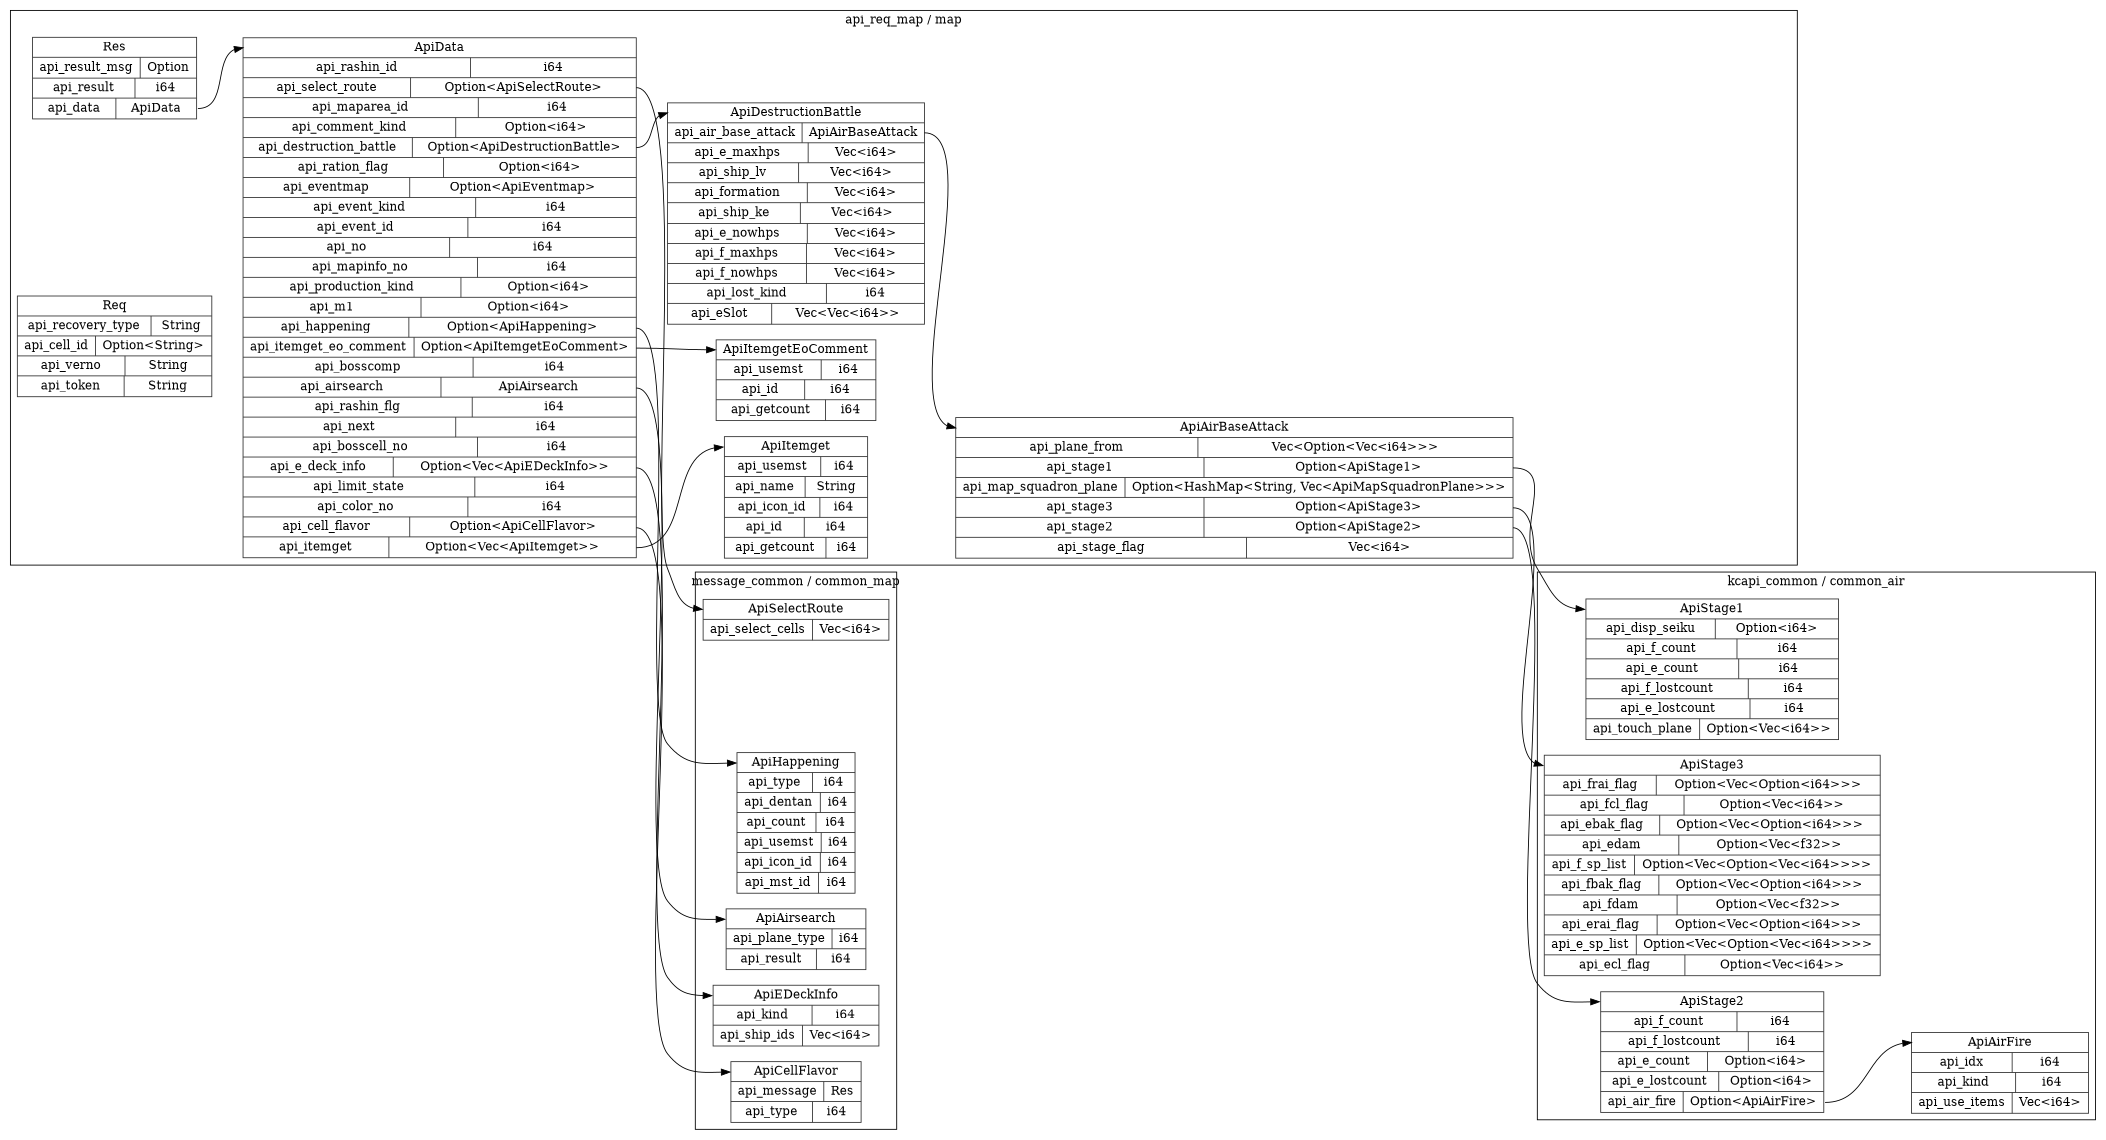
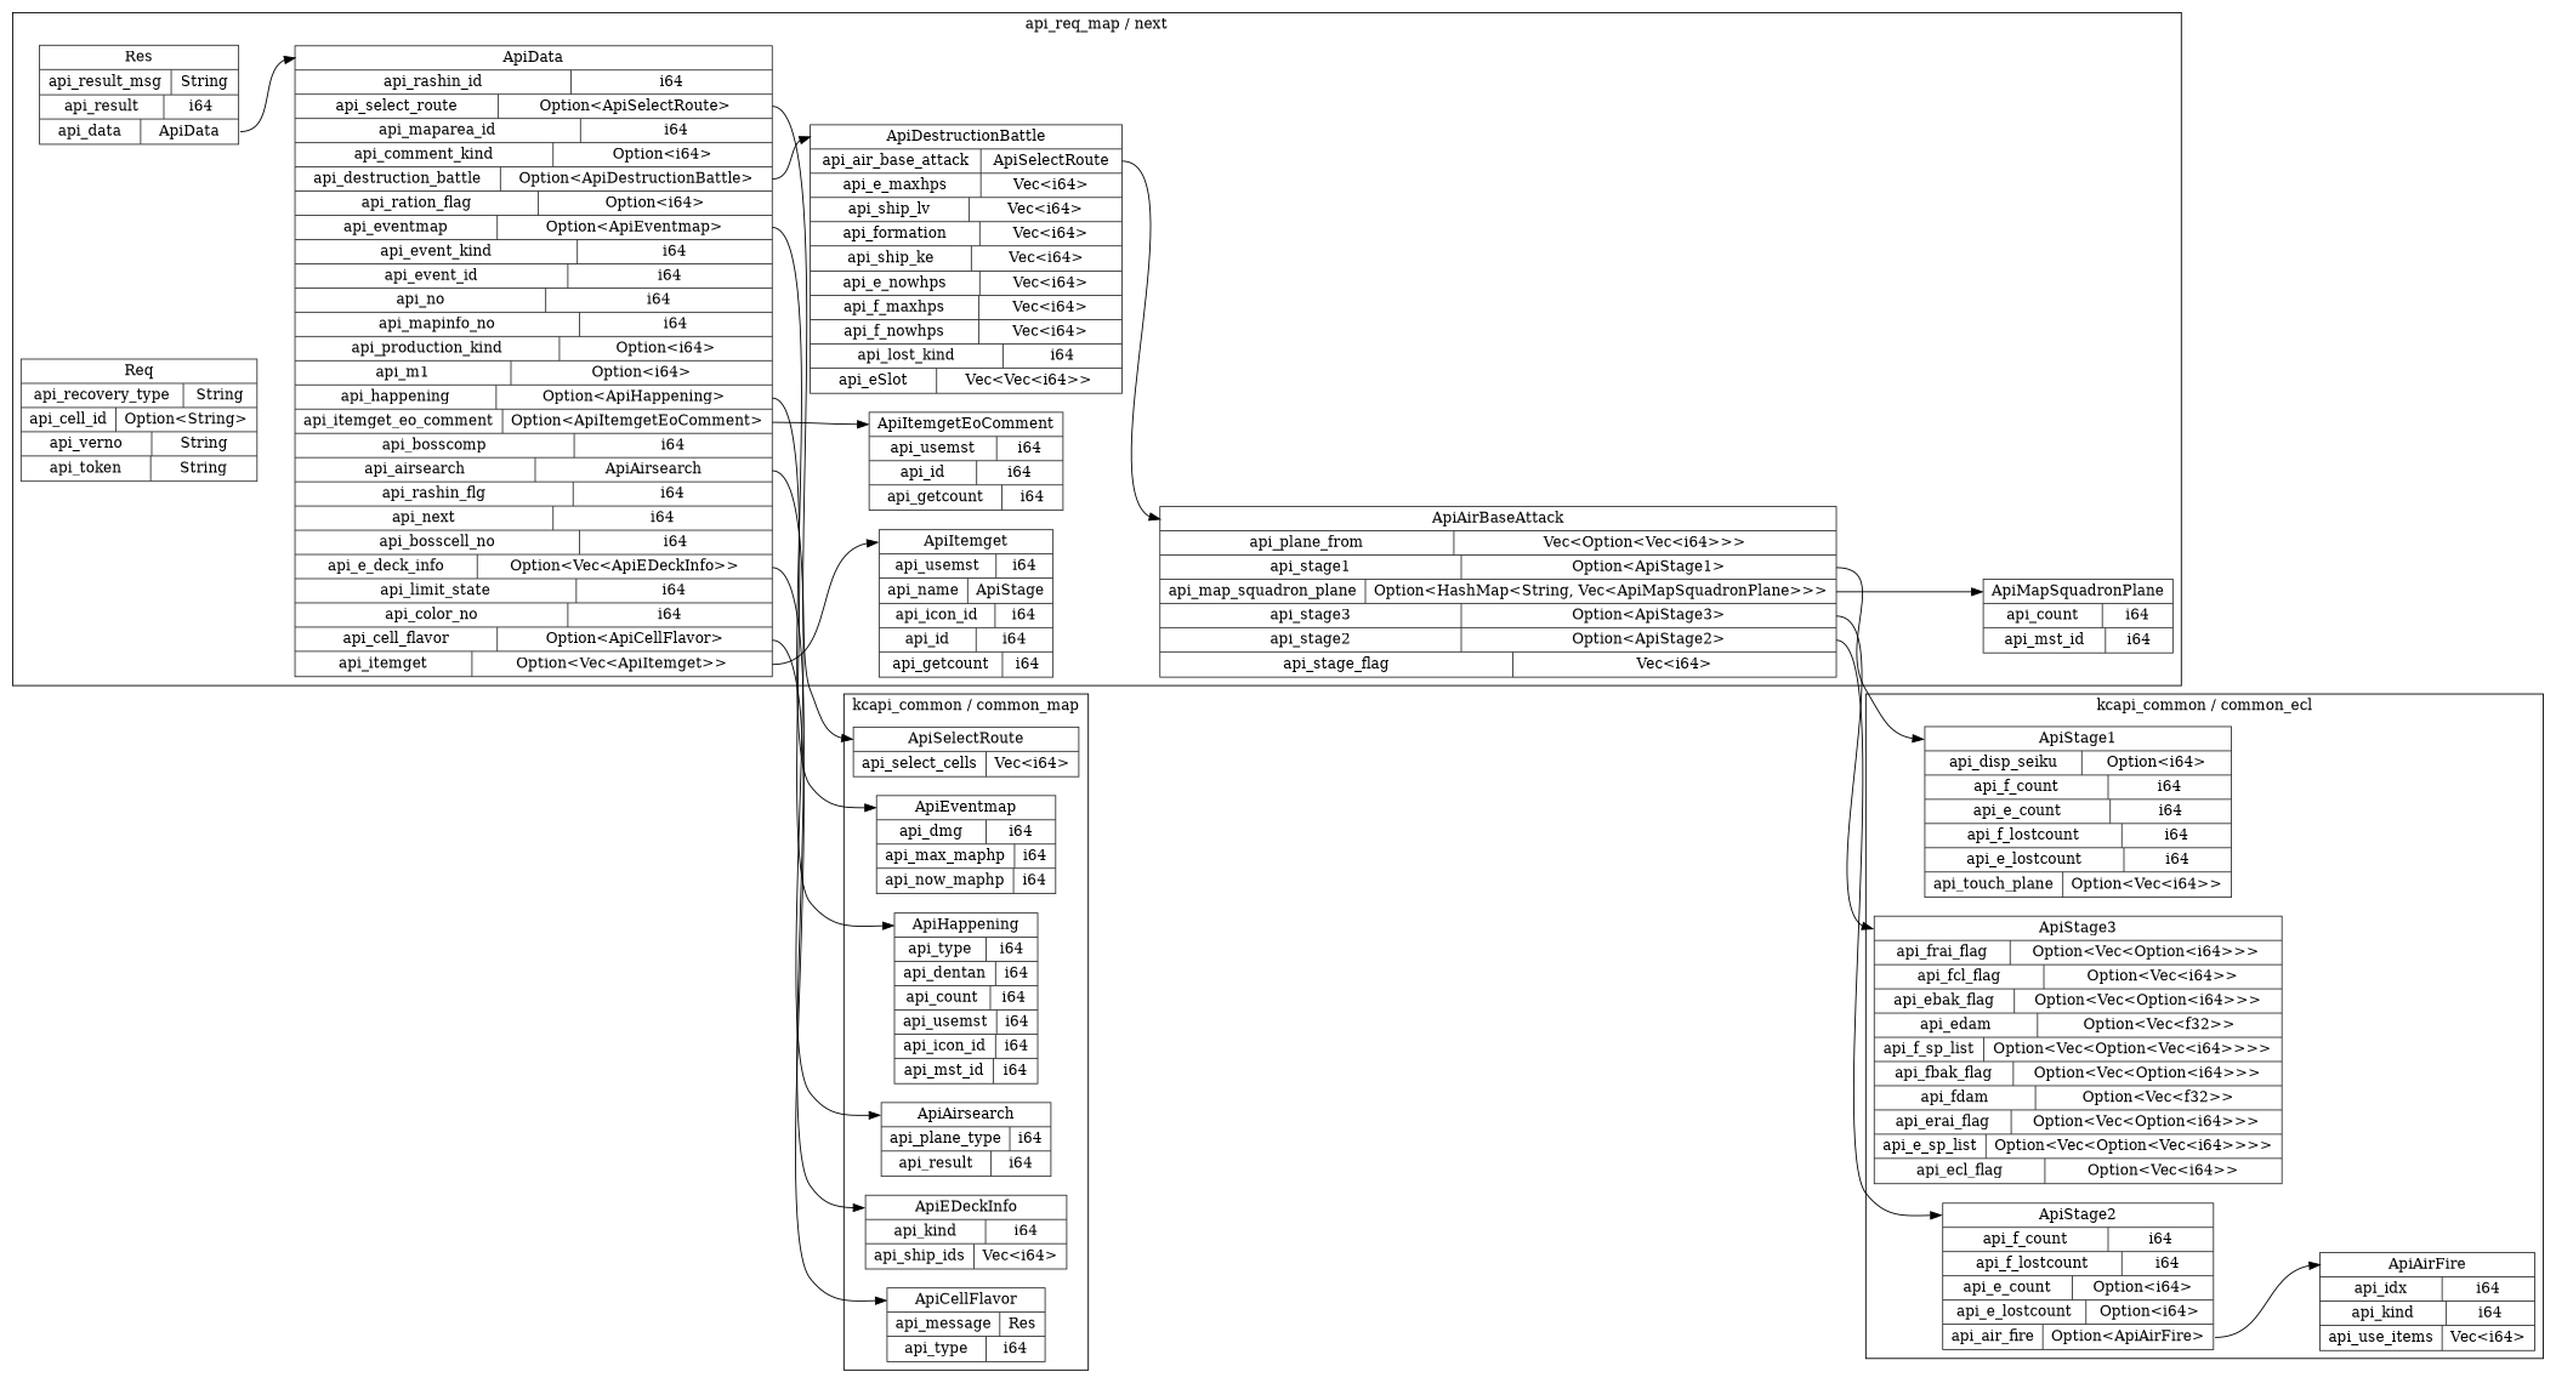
  digraph {
    rankdir=LR
    node [color=gray20 shape=record style=solid]
-   n1 [label="<ApiItemget> ApiItemget  | { api_usemst | <api_usemst> i64 } | { api_name | <api_name> String } | { api_icon_id | <api_icon_id> i64 } | { api_id | <api_id> i64 } | { api_getcount | <api_getcount> i64 }"]
-   n2 [label="<Res> Res  | { api_result_msg | <api_result_msg> Option } | { api_result | <api_result> i64 } | { api_data | <api_data> ApiData }"]
+   n1 [label="<ApiItemget> ApiItemget  | { api_usemst | <api_usemst> i64 } | { api_name | <api_name> ApiStage } | { api_icon_id | <api_icon_id> i64 } | { api_id | <api_id> i64 } | { api_getcount | <api_getcount> i64 }"]
+   n2 [label="<Res> Res  | { api_result_msg | <api_result_msg> String } | { api_result | <api_result> i64 } | { api_data | <api_data> ApiData }"]
    n3 [label="<ApiData> ApiData  | { api_rashin_id | <api_rashin_id> i64 } | { api_select_route | <api_select_route> Option\<ApiSelectRoute\> } | { api_maparea_id | <api_maparea_id> i64 } | { api_comment_kind | <api_comment_kind> Option\<i64\> } | { api_destruction_battle | <api_destruction_battle> Option\<ApiDestructionBattle\> } | { api_ration_flag | <api_ration_flag> Option\<i64\> } | { api_eventmap | <api_eventmap> Option\<ApiEventmap\> } | { api_event_kind | <api_event_kind> i64 } | { api_event_id | <api_event_id> i64 } | { api_no | <api_no> i64 } | { api_mapinfo_no | <api_mapinfo_no> i64 } | { api_production_kind | <api_production_kind> Option\<i64\> } | { api_m1 | <api_m1> Option\<i64\> } | { api_happening | <api_happening> Option\<ApiHappening\> } | { api_itemget_eo_comment | <api_itemget_eo_comment> Option\<ApiItemgetEoComment\> } | { api_bosscomp | <api_bosscomp> i64 } | { api_airsearch | <api_airsearch> ApiAirsearch } | { api_rashin_flg | <api_rashin_flg> i64 } | { api_next | <api_next> i64 } | { api_bosscell_no | <api_bosscell_no> i64 } | { api_e_deck_info | <api_e_deck_info> Option\<Vec\<ApiEDeckInfo\>\> } | { api_limit_state | <api_limit_state> i64 } | { api_color_no | <api_color_no> i64 } | { api_cell_flavor | <api_cell_flavor> Option\<ApiCellFlavor\> } | { api_itemget | <api_itemget> Option\<Vec\<ApiItemget\>\> }"]
-   n4 [label="<ApiDestructionBattle> ApiDestructionBattle  | { api_air_base_attack | <api_air_base_attack> ApiAirBaseAttack } | { api_e_maxhps | <api_e_maxhps> Vec\<i64\> } | { api_ship_lv | <api_ship_lv> Vec\<i64\> } | { api_formation | <api_formation> Vec\<i64\> } | { api_ship_ke | <api_ship_ke> Vec\<i64\> } | { api_e_nowhps | <api_e_nowhps> Vec\<i64\> } | { api_f_maxhps | <api_f_maxhps> Vec\<i64\> } | { api_f_nowhps | <api_f_nowhps> Vec\<i64\> } | { api_lost_kind | <api_lost_kind> i64 } | { api_eSlot | <api_eSlot> Vec\<Vec\<i64\>\> }"]
+   n4 [label="<ApiDestructionBattle> ApiDestructionBattle  | { api_air_base_attack | <api_air_base_attack> ApiSelectRoute } | { api_e_maxhps | <api_e_maxhps> Vec\<i64\> } | { api_ship_lv | <api_ship_lv> Vec\<i64\> } | { api_formation | <api_formation> Vec\<i64\> } | { api_ship_ke | <api_ship_ke> Vec\<i64\> } | { api_e_nowhps | <api_e_nowhps> Vec\<i64\> } | { api_f_maxhps | <api_f_maxhps> Vec\<i64\> } | { api_f_nowhps | <api_f_nowhps> Vec\<i64\> } | { api_lost_kind | <api_lost_kind> i64 } | { api_eSlot | <api_eSlot> Vec\<Vec\<i64\>\> }"]
    n5 [label="<ApiItemgetEoComment> ApiItemgetEoComment  | { api_usemst | <api_usemst> i64 } | { api_id | <api_id> i64 } | { api_getcount | <api_getcount> i64 }"]
    n6 [label="<ApiAirBaseAttack> ApiAirBaseAttack  | { api_plane_from | <api_plane_from> Vec\<Option\<Vec\<i64\>\>\> } | { api_stage1 | <api_stage1> Option\<ApiStage1\> } | { api_map_squadron_plane | <api_map_squadron_plane> Option\<HashMap\<String, Vec\<ApiMapSquadronPlane\>\>\> } | { api_stage3 | <api_stage3> Option\<ApiStage3\> } | { api_stage2 | <api_stage2> Option\<ApiStage2\> } | { api_stage_flag | <api_stage_flag> Vec\<i64\> }"]
+   n7 [label="<ApiMapSquadronPlane> ApiMapSquadronPlane  | { api_count | <api_count> i64 } | { api_mst_id | <api_mst_id> i64 }"]
    n8 [label="<Req> Req  | { api_recovery_type | <api_recovery_type> String } | { api_cell_id | <api_cell_id> Option\<String\> } | { api_verno | <api_verno> String } | { api_token | <api_token> String }"]
    n9 [label="<ApiStage1> ApiStage1  | { api_disp_seiku | <api_disp_seiku> Option\<i64\> } | { api_f_count | <api_f_count> i64 } | { api_e_count | <api_e_count> i64 } | { api_f_lostcount | <api_f_lostcount> i64 } | { api_e_lostcount | <api_e_lostcount> i64 } | { api_touch_plane | <api_touch_plane> Option\<Vec\<i64\>\> }"]
    n10 [label="<ApiStage3> ApiStage3  | { api_frai_flag | <api_frai_flag> Option\<Vec\<Option\<i64\>\>\> } | { api_fcl_flag | <api_fcl_flag> Option\<Vec\<i64\>\> } | { api_ebak_flag | <api_ebak_flag> Option\<Vec\<Option\<i64\>\>\> } | { api_edam | <api_edam> Option\<Vec\<f32\>\> } | { api_f_sp_list | <api_f_sp_list> Option\<Vec\<Option\<Vec\<i64\>\>\>\> } | { api_fbak_flag | <api_fbak_flag> Option\<Vec\<Option\<i64\>\>\> } | { api_fdam | <api_fdam> Option\<Vec\<f32\>\> } | { api_erai_flag | <api_erai_flag> Option\<Vec\<Option\<i64\>\>\> } | { api_e_sp_list | <api_e_sp_list> Option\<Vec\<Option\<Vec\<i64\>\>\>\> } | { api_ecl_flag | <api_ecl_flag> Option\<Vec\<i64\>\> }"]
    n11 [label="<ApiStage2> ApiStage2  | { api_f_count | <api_f_count> i64 } | { api_f_lostcount | <api_f_lostcount> i64 } | { api_e_count | <api_e_count> Option\<i64\> } | { api_e_lostcount | <api_e_lostcount> Option\<i64\> } | { api_air_fire | <api_air_fire> Option\<ApiAirFire\> }"]
    n12 [label="<ApiAirFire> ApiAirFire  | { api_idx | <api_idx> i64 } | { api_kind | <api_kind> i64 } | { api_use_items | <api_use_items> Vec\<i64\> }"]
    n13 [label="<ApiSelectRoute> ApiSelectRoute  | { api_select_cells | <api_select_cells> Vec\<i64\> }"]
+   n14 [label="<ApiEventmap> ApiEventmap  | { api_dmg | <api_dmg> i64 } | { api_max_maphp | <api_max_maphp> i64 } | { api_now_maphp | <api_now_maphp> i64 }"]
    n15 [label="<ApiHappening> ApiHappening  | { api_type | <api_type> i64 } | { api_dentan | <api_dentan> i64 } | { api_count | <api_count> i64 } | { api_usemst | <api_usemst> i64 } | { api_icon_id | <api_icon_id> i64 } | { api_mst_id | <api_mst_id> i64 }"]
    n16 [label="<ApiAirsearch> ApiAirsearch  | { api_plane_type | <api_plane_type> i64 } | { api_result | <api_result> i64 }"]
    n17 [label="<ApiEDeckInfo> ApiEDeckInfo  | { api_kind | <api_kind> i64 } | { api_ship_ids | <api_ship_ids> Vec\<i64\> }"]
    n18 [label="<ApiCellFlavor> ApiCellFlavor  | { api_message | <api_message> Res } | { api_type | <api_type> i64 }"]
    subgraph cluster_1 {
-     label="api_req_map / map"
+     label="api_req_map / next"
      n1
      n2
      n3
      n4
      n5
      n6
+     n7
      n8
    }
    subgraph cluster_2 {
-     label="kcapi_common / common_air"
+     label="kcapi_common / common_ecl"
      n9
      n10
      n11
      n12
    }
    subgraph cluster_3 {
-     label="message_common / common_map"
+     label="kcapi_common / common_map"
      n13
+     n14
      n15
      n16
      n17
      n18
    }
    n2 -> n3 [headport="ApiData:w" tailport="api_data:e"]
    n3 -> n1 [headport="ApiItemget:w" tailport="api_itemget:e"]
    n3 -> n4 [headport="ApiDestructionBattle:w" tailport="api_destruction_battle:e"]
    n3 -> n5 [headport="ApiItemgetEoComment:w" tailport="api_itemget_eo_comment:e"]
    n3 -> n13 [headport="ApiSelectRoute:w" tailport="api_select_route:e"]
+   n3 -> n14 [headport="ApiEventmap:w" tailport="api_eventmap:e"]
    n3 -> n15 [headport="ApiHappening:w" tailport="api_happening:e"]
    n3 -> n16 [headport="ApiAirsearch:w" tailport="api_airsearch:e"]
    n3 -> n17 [headport="ApiEDeckInfo:w" tailport="api_e_deck_info:e"]
    n3 -> n18 [headport="ApiCellFlavor:w" tailport="api_cell_flavor:e"]
    n4 -> n6 [headport="ApiAirBaseAttack:w" tailport="api_air_base_attack:e"]
+   n6 -> n7 [headport="ApiMapSquadronPlane:w" tailport="api_map_squadron_plane:e"]
    n6 -> n9 [headport="ApiStage1:w" tailport="api_stage1:e"]
    n6 -> n10 [headport="ApiStage3:w" tailport="api_stage3:e"]
    n6 -> n11 [headport="ApiStage2:w" tailport="api_stage2:e"]
    n11 -> n12 [headport="ApiAirFire:w" tailport="api_air_fire:e"]
  }
